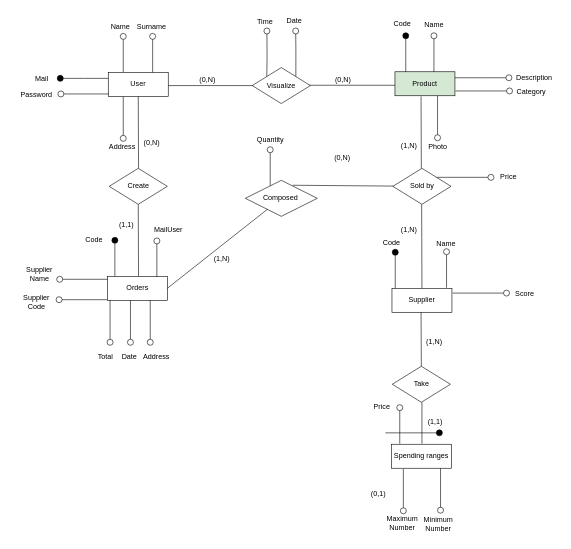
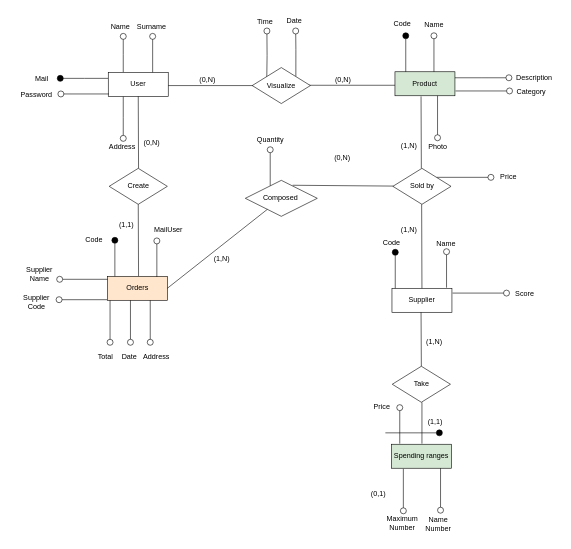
  <mxCell id="0" />
  <mxCell id="1" parent="0" />
  <mxCell id="2" style="edgeStyle=orthogonalEdgeStyle;rounded=0;orthogonalLoop=1;jettySize=auto;html=1;exitX=0.25;exitY=0;exitDx=0;exitDy=0;endArrow=oval;endFill=0;endSize=10;" parent="1" source="5" edge="1"><mxGeometry relative="1" as="geometry"><mxPoint x="205" y="60" as="targetPoint" /></mxGeometry></mxCell>
  <mxCell id="3" style="edgeStyle=orthogonalEdgeStyle;rounded=0;orthogonalLoop=1;jettySize=auto;html=1;exitX=0;exitY=0.25;exitDx=0;exitDy=0;endArrow=oval;endFill=1;endSize=10;" parent="1" source="5" edge="1"><mxGeometry relative="1" as="geometry"><mxPoint x="100" y="130" as="targetPoint" /></mxGeometry></mxCell>
  <mxCell id="4" style="edgeStyle=orthogonalEdgeStyle;rounded=0;orthogonalLoop=1;jettySize=auto;html=1;exitX=0.25;exitY=1;exitDx=0;exitDy=0;endArrow=oval;endFill=0;endSize=10;" parent="1" source="5" edge="1"><mxGeometry relative="1" as="geometry"><mxPoint x="205" y="230" as="targetPoint" /></mxGeometry></mxCell>
  <mxCell id="5" value="User" style="whiteSpace=wrap;html=1;align=center;" parent="1" vertex="1"><mxGeometry x="180" y="120" width="100" height="40" as="geometry" /></mxCell>
  <mxCell id="6" value="Name" style="text;html=1;align=center;verticalAlign=middle;resizable=0;points=[];autosize=1;strokeColor=none;fillColor=none;" parent="1" vertex="1"><mxGeometry x="170" y="30" width="60" height="30" as="geometry" /></mxCell>
  <mxCell id="7" style="edgeStyle=orthogonalEdgeStyle;rounded=0;orthogonalLoop=1;jettySize=auto;html=1;exitX=0.25;exitY=0;exitDx=0;exitDy=0;endArrow=oval;endFill=0;endSize=10;" parent="1" edge="1"><mxGeometry relative="1" as="geometry"><mxPoint x="254" y="120" as="sourcePoint" /><mxPoint x="254" y="60" as="targetPoint" /></mxGeometry></mxCell>
  <mxCell id="8" value="Surname" style="text;html=1;align=center;verticalAlign=middle;resizable=0;points=[];autosize=1;strokeColor=none;fillColor=none;" parent="1" vertex="1"><mxGeometry x="217" y="30" width="70" height="30" as="geometry" /></mxCell>
  <mxCell id="9" style="edgeStyle=orthogonalEdgeStyle;rounded=0;orthogonalLoop=1;jettySize=auto;html=1;exitX=0;exitY=0.25;exitDx=0;exitDy=0;endArrow=oval;endFill=0;endSize=10;" parent="1" edge="1"><mxGeometry relative="1" as="geometry"><mxPoint x="181" y="156" as="sourcePoint" /><mxPoint x="101" y="156" as="targetPoint" /></mxGeometry></mxCell>
  <mxCell id="10" value="Mail" style="text;html=1;align=center;verticalAlign=middle;resizable=0;points=[];autosize=1;strokeColor=none;fillColor=none;" parent="1" vertex="1"><mxGeometry x="44" y="116" width="50" height="30" as="geometry" /></mxCell>
  <mxCell id="11" value="Password" style="text;html=1;align=center;verticalAlign=middle;resizable=0;points=[];autosize=1;strokeColor=none;fillColor=none;" parent="1" vertex="1"><mxGeometry x="20" y="142" width="80" height="30" as="geometry" /></mxCell>
  <mxCell id="12" value="Address" style="text;html=1;align=center;verticalAlign=middle;resizable=0;points=[];autosize=1;strokeColor=none;fillColor=none;" parent="1" vertex="1"><mxGeometry x="168" y="230" width="70" height="30" as="geometry" /></mxCell>
  <mxCell id="13" style="edgeStyle=orthogonalEdgeStyle;rounded=0;orthogonalLoop=1;jettySize=auto;html=1;exitX=1;exitY=0.25;exitDx=0;exitDy=0;endSize=10;endArrow=oval;endFill=0;" parent="1" source="14" edge="1"><mxGeometry relative="1" as="geometry"><mxPoint x="848" y="129" as="targetPoint" /></mxGeometry></mxCell>
  <mxCell id="14" value="Product" style="whiteSpace=wrap;html=1;align=center;fillColor=#d5e8d4;" parent="1" vertex="1"><mxGeometry x="658" y="119" width="100" height="40" as="geometry" /></mxCell>
  <mxCell id="15" style="edgeStyle=orthogonalEdgeStyle;rounded=0;orthogonalLoop=1;jettySize=auto;html=1;exitX=0.25;exitY=0;exitDx=0;exitDy=0;endArrow=oval;endFill=1;endSize=10;" parent="1" edge="1"><mxGeometry relative="1" as="geometry"><mxPoint x="676" y="119" as="sourcePoint" /><mxPoint x="676" y="59" as="targetPoint" /></mxGeometry></mxCell>
  <mxCell id="16" value="Code" style="text;html=1;align=center;verticalAlign=middle;resizable=0;points=[];autosize=1;strokeColor=none;fillColor=none;" parent="1" vertex="1"><mxGeometry x="645" y="24" width="50" height="30" as="geometry" /></mxCell>
  <mxCell id="17" style="edgeStyle=orthogonalEdgeStyle;rounded=0;orthogonalLoop=1;jettySize=auto;html=1;exitX=0.25;exitY=0;exitDx=0;exitDy=0;endArrow=oval;endFill=0;endSize=10;" parent="1" edge="1"><mxGeometry relative="1" as="geometry"><mxPoint x="723" y="119" as="sourcePoint" /><mxPoint x="723" y="59" as="targetPoint" /></mxGeometry></mxCell>
  <mxCell id="18" value="Name" style="text;html=1;align=center;verticalAlign=middle;resizable=0;points=[];autosize=1;strokeColor=none;fillColor=none;" parent="1" vertex="1"><mxGeometry x="693" y="26" width="60" height="30" as="geometry" /></mxCell>
  <mxCell id="19" value="Description" style="text;html=1;align=center;verticalAlign=middle;resizable=0;points=[];autosize=1;strokeColor=none;fillColor=none;" parent="1" vertex="1"><mxGeometry x="850" y="114" width="80" height="30" as="geometry" /></mxCell>
  <mxCell id="20" style="edgeStyle=orthogonalEdgeStyle;rounded=0;orthogonalLoop=1;jettySize=auto;html=1;exitX=1;exitY=0.25;exitDx=0;exitDy=0;endSize=10;endArrow=oval;endFill=0;" parent="1" edge="1"><mxGeometry relative="1" as="geometry"><mxPoint x="759" y="151" as="sourcePoint" /><mxPoint x="849" y="151" as="targetPoint" /></mxGeometry></mxCell>
  <mxCell id="21" value="Category" style="text;html=1;align=center;verticalAlign=middle;resizable=0;points=[];autosize=1;strokeColor=none;fillColor=none;" parent="1" vertex="1"><mxGeometry x="850" y="138" width="70" height="30" as="geometry" /></mxCell>
  <mxCell id="22" style="edgeStyle=orthogonalEdgeStyle;rounded=0;orthogonalLoop=1;jettySize=auto;html=1;exitX=0.25;exitY=1;exitDx=0;exitDy=0;endArrow=oval;endFill=0;endSize=10;" parent="1" edge="1"><mxGeometry relative="1" as="geometry"><mxPoint x="729" y="159" as="sourcePoint" /><mxPoint x="729" y="229" as="targetPoint" /></mxGeometry></mxCell>
  <mxCell id="23" value="Photo" style="text;html=1;align=center;verticalAlign=middle;resizable=0;points=[];autosize=1;strokeColor=none;fillColor=none;" parent="1" vertex="1"><mxGeometry x="704" y="230" width="50" height="30" as="geometry" /></mxCell>
  <mxCell id="24" value="Supplier" style="whiteSpace=wrap;html=1;align=center;" parent="1" vertex="1"><mxGeometry x="653" y="480" width="100" height="40" as="geometry" /></mxCell>
  <mxCell id="25" style="edgeStyle=orthogonalEdgeStyle;rounded=0;orthogonalLoop=1;jettySize=auto;html=1;exitX=0.25;exitY=0;exitDx=0;exitDy=0;endArrow=oval;endFill=1;endSize=10;" parent="1" edge="1"><mxGeometry relative="1" as="geometry"><mxPoint x="658.5" y="480" as="sourcePoint" /><mxPoint x="658.5" y="420" as="targetPoint" /></mxGeometry></mxCell>
  <mxCell id="26" value="Code" style="text;html=1;align=center;verticalAlign=middle;resizable=0;points=[];autosize=1;strokeColor=none;fillColor=none;" parent="1" vertex="1"><mxGeometry x="627" y="390" width="50" height="30" as="geometry" /></mxCell>
  <mxCell id="27" style="edgeStyle=orthogonalEdgeStyle;rounded=0;orthogonalLoop=1;jettySize=auto;html=1;exitX=0.25;exitY=0;exitDx=0;exitDy=0;endArrow=oval;endFill=0;endSize=10;" parent="1" edge="1"><mxGeometry relative="1" as="geometry"><mxPoint x="744" y="479" as="sourcePoint" /><mxPoint x="744" y="419" as="targetPoint" /></mxGeometry></mxCell>
  <mxCell id="28" value="Name" style="text;html=1;align=center;verticalAlign=middle;resizable=0;points=[];autosize=1;strokeColor=none;fillColor=none;" parent="1" vertex="1"><mxGeometry x="713" y="391" width="60" height="30" as="geometry" /></mxCell>
  <mxCell id="29" style="edgeStyle=orthogonalEdgeStyle;rounded=0;orthogonalLoop=1;jettySize=auto;html=1;exitX=1;exitY=0.25;exitDx=0;exitDy=0;endSize=10;endArrow=oval;endFill=0;" parent="1" edge="1"><mxGeometry relative="1" as="geometry"><mxPoint x="754" y="488" as="sourcePoint" /><mxPoint x="844" y="488" as="targetPoint" /></mxGeometry></mxCell>
  <mxCell id="30" value="Score" style="text;html=1;align=center;verticalAlign=middle;resizable=0;points=[];autosize=1;strokeColor=none;fillColor=none;" parent="1" vertex="1"><mxGeometry x="849" y="475" width="50" height="30" as="geometry" /></mxCell>
- <mxCell id="31" value="Spending ranges" style="whiteSpace=wrap;html=1;align=center;" parent="1" vertex="1"><mxGeometry x="652" y="740" width="100" height="40" as="geometry" /></mxCell>
+ <mxCell id="31" value="Spending ranges" style="whiteSpace=wrap;html=1;align=center;fillColor=#d5e8d4;" parent="1" vertex="1"><mxGeometry x="652" y="740" width="100" height="40" as="geometry" /></mxCell>
  <mxCell id="32" value="Take" style="shape=rhombus;perimeter=rhombusPerimeter;whiteSpace=wrap;html=1;align=center;" parent="1" vertex="1"><mxGeometry x="653.5" y="610" width="97" height="60" as="geometry" /></mxCell>
  <mxCell id="33" value="" style="endArrow=none;html=1;rounded=0;exitX=0.5;exitY=0;exitDx=0;exitDy=0;" parent="1" source="32" edge="1"><mxGeometry relative="1" as="geometry"><mxPoint x="700" y="610" as="sourcePoint" /><mxPoint x="701.5" y="520" as="targetPoint" /><Array as="points" /></mxGeometry></mxCell>
  <mxCell id="34" value="(1,N)" style="resizable=0;html=1;whiteSpace=wrap;align=right;verticalAlign=bottom;" parent="33" connectable="0" vertex="1"><mxGeometry x="1" relative="1" as="geometry"><mxPoint x="36" y="58" as="offset" /></mxGeometry></mxCell>
  <mxCell id="35" value="" style="endArrow=none;html=1;rounded=0;exitX=0.5;exitY=0;exitDx=0;exitDy=0;" parent="1" edge="1"><mxGeometry relative="1" as="geometry"><mxPoint x="703" y="739" as="sourcePoint" /><mxPoint x="703" y="670" as="targetPoint" /><Array as="points" /></mxGeometry></mxCell>
  <mxCell id="36" value="(1,1)" style="resizable=0;html=1;whiteSpace=wrap;align=left;verticalAlign=bottom;" parent="35" connectable="0" vertex="1"><mxGeometry x="-1" relative="1" as="geometry"><mxPoint x="8" y="-29" as="offset" /></mxGeometry></mxCell>
  <mxCell id="37" style="edgeStyle=orthogonalEdgeStyle;rounded=0;orthogonalLoop=1;jettySize=auto;html=1;exitX=0.25;exitY=0;exitDx=0;exitDy=0;endArrow=oval;endFill=0;endSize=10;" parent="1" edge="1"><mxGeometry relative="1" as="geometry"><mxPoint x="666" y="739" as="sourcePoint" /><mxPoint x="666" y="679" as="targetPoint" /></mxGeometry></mxCell>
  <mxCell id="38" value="Price" style="text;html=1;align=center;verticalAlign=middle;resizable=0;points=[];autosize=1;strokeColor=none;fillColor=none;" parent="1" vertex="1"><mxGeometry x="611" y="663" width="50" height="30" as="geometry" /></mxCell>
  <mxCell id="39" style="edgeStyle=orthogonalEdgeStyle;rounded=0;orthogonalLoop=1;jettySize=auto;html=1;exitX=1;exitY=0.25;exitDx=0;exitDy=0;endSize=10;endArrow=oval;endFill=1;" parent="1" edge="1"><mxGeometry relative="1" as="geometry"><mxPoint x="642" y="721" as="sourcePoint" /><mxPoint x="732" y="721" as="targetPoint" /></mxGeometry></mxCell>
  <mxCell id="40" style="edgeStyle=orthogonalEdgeStyle;rounded=0;orthogonalLoop=1;jettySize=auto;html=1;exitX=0.25;exitY=1;exitDx=0;exitDy=0;endArrow=oval;endFill=0;endSize=10;" parent="1" edge="1"><mxGeometry relative="1" as="geometry"><mxPoint x="734" y="780" as="sourcePoint" /><mxPoint x="734" y="850" as="targetPoint" /></mxGeometry></mxCell>
- <mxCell id="41" value="Minimum&lt;br&gt;Number" style="text;html=1;align=center;verticalAlign=middle;resizable=0;points=[];autosize=1;strokeColor=none;fillColor=none;" parent="1" vertex="1"><mxGeometry x="695" y="853" width="70" height="40" as="geometry" /></mxCell>
+ <mxCell id="41" value="Name&lt;br&gt;Number" style="text;html=1;align=center;verticalAlign=middle;resizable=0;points=[];autosize=1;strokeColor=none;fillColor=none;" parent="1" vertex="1"><mxGeometry x="695" y="853" width="70" height="40" as="geometry" /></mxCell>
  <mxCell id="42" style="edgeStyle=orthogonalEdgeStyle;rounded=0;orthogonalLoop=1;jettySize=auto;html=1;exitX=0.25;exitY=1;exitDx=0;exitDy=0;endArrow=oval;endFill=0;endSize=10;" parent="1" edge="1"><mxGeometry relative="1" as="geometry"><mxPoint x="672" y="781" as="sourcePoint" /><mxPoint x="672" y="851" as="targetPoint" /></mxGeometry></mxCell>
  <mxCell id="43" value="Maximum&lt;br&gt;Number" style="text;html=1;align=center;verticalAlign=middle;resizable=0;points=[];autosize=1;strokeColor=none;fillColor=none;" parent="1" vertex="1"><mxGeometry x="630" y="851" width="80" height="40" as="geometry" /></mxCell>
  <mxCell id="44" value="(0,1)" style="text;html=1;align=center;verticalAlign=middle;resizable=0;points=[];autosize=1;strokeColor=none;fillColor=none;" parent="1" vertex="1"><mxGeometry x="605" y="808" width="50" height="30" as="geometry" /></mxCell>
  <mxCell id="45" value="" style="endArrow=none;html=1;rounded=0;" parent="1" edge="1"><mxGeometry relative="1" as="geometry"><mxPoint x="702" y="280" as="sourcePoint" /><mxPoint x="701.5" y="160" as="targetPoint" /><Array as="points" /></mxGeometry></mxCell>
  <mxCell id="46" value="(1,N)" style="resizable=0;html=1;whiteSpace=wrap;align=right;verticalAlign=bottom;" parent="45" connectable="0" vertex="1"><mxGeometry x="1" relative="1" as="geometry"><mxPoint x="-6" y="90" as="offset" /></mxGeometry></mxCell>
  <mxCell id="47" style="edgeStyle=orthogonalEdgeStyle;rounded=0;orthogonalLoop=1;jettySize=auto;html=1;exitX=1;exitY=0;exitDx=0;exitDy=0;endSize=10;endArrow=oval;endFill=0;" parent="1" source="48" edge="1"><mxGeometry relative="1" as="geometry"><mxPoint x="818" y="295" as="targetPoint" /></mxGeometry></mxCell>
  <mxCell id="48" value="Sold by" style="shape=rhombus;perimeter=rhombusPerimeter;whiteSpace=wrap;html=1;align=center;" parent="1" vertex="1"><mxGeometry x="654.5" y="280" width="97" height="60" as="geometry" /></mxCell>
  <mxCell id="49" value="" style="endArrow=none;html=1;rounded=0;exitX=0.5;exitY=0;exitDx=0;exitDy=0;" parent="1" source="24" edge="1"><mxGeometry relative="1" as="geometry"><mxPoint x="703" y="460" as="sourcePoint" /><mxPoint x="702.5" y="340" as="targetPoint" /><Array as="points" /></mxGeometry></mxCell>
  <mxCell id="50" value="(1,N)" style="resizable=0;html=1;whiteSpace=wrap;align=right;verticalAlign=bottom;" parent="49" connectable="0" vertex="1"><mxGeometry x="1" relative="1" as="geometry"><mxPoint x="-7" y="50" as="offset" /></mxGeometry></mxCell>
  <mxCell id="51" value="" style="endArrow=none;html=1;rounded=0;" parent="1" edge="1"><mxGeometry relative="1" as="geometry"><mxPoint x="280" y="142" as="sourcePoint" /><mxPoint x="440" y="142" as="targetPoint" /></mxGeometry></mxCell>
  <mxCell id="52" value="(0,N)" style="resizable=0;html=1;whiteSpace=wrap;align=right;verticalAlign=bottom;" parent="51" connectable="0" vertex="1"><mxGeometry x="1" relative="1" as="geometry"><mxPoint x="-80" y="-2" as="offset" /></mxGeometry></mxCell>
  <mxCell id="53" value="" style="endArrow=none;html=1;rounded=0;" parent="1" edge="1"><mxGeometry relative="1" as="geometry"><mxPoint x="498" y="141.5" as="sourcePoint" /><mxPoint x="658" y="141.5" as="targetPoint" /></mxGeometry></mxCell>
  <mxCell id="54" value="(0,N)" style="resizable=0;html=1;whiteSpace=wrap;align=right;verticalAlign=bottom;" parent="53" connectable="0" vertex="1"><mxGeometry x="1" relative="1" as="geometry"><mxPoint x="-72" y="-1" as="offset" /></mxGeometry></mxCell>
  <mxCell id="55" style="edgeStyle=orthogonalEdgeStyle;rounded=0;orthogonalLoop=1;jettySize=auto;html=1;exitX=1;exitY=0;exitDx=0;exitDy=0;endSize=10;endArrow=oval;endFill=0;" parent="1" source="57" edge="1"><mxGeometry relative="1" as="geometry"><mxPoint x="492.5" y="51" as="targetPoint" /></mxGeometry></mxCell>
  <mxCell id="56" style="edgeStyle=orthogonalEdgeStyle;rounded=0;orthogonalLoop=1;jettySize=auto;html=1;exitX=0;exitY=0;exitDx=0;exitDy=0;endSize=10;endArrow=oval;endFill=0;" edge="1" parent="1"><mxGeometry relative="1" as="geometry"><mxPoint x="444.25" y="132" as="sourcePoint" /><mxPoint x="444.5" y="51" as="targetPoint" /></mxGeometry></mxCell>
  <mxCell id="57" value="Visualize" style="shape=rhombus;perimeter=rhombusPerimeter;whiteSpace=wrap;html=1;align=center;" parent="1" vertex="1"><mxGeometry x="420" y="112" width="97" height="60" as="geometry" /></mxCell>
  <mxCell id="58" value="" style="endArrow=none;html=1;rounded=0;" parent="1" edge="1"><mxGeometry relative="1" as="geometry"><mxPoint x="230.5" y="280" as="sourcePoint" /><mxPoint x="230" y="160" as="targetPoint" /><Array as="points" /></mxGeometry></mxCell>
  <mxCell id="59" value="(0,N)" style="resizable=0;html=1;whiteSpace=wrap;align=right;verticalAlign=bottom;" parent="58" connectable="0" vertex="1"><mxGeometry x="1" relative="1" as="geometry"><mxPoint x="37" y="86" as="offset" /></mxGeometry></mxCell>
  <mxCell id="60" value="Create" style="shape=rhombus;perimeter=rhombusPerimeter;whiteSpace=wrap;html=1;align=center;" parent="1" vertex="1"><mxGeometry x="181.5" y="280" width="97" height="60" as="geometry" /></mxCell>
  <mxCell id="61" value="" style="endArrow=none;html=1;rounded=0;" parent="1" edge="1"><mxGeometry relative="1" as="geometry"><mxPoint x="230.5" y="460" as="sourcePoint" /><mxPoint x="230" y="340" as="targetPoint" /><Array as="points" /></mxGeometry></mxCell>
  <mxCell id="62" value="(1,1)" style="resizable=0;html=1;whiteSpace=wrap;align=right;verticalAlign=bottom;" parent="61" connectable="0" vertex="1"><mxGeometry x="1" relative="1" as="geometry"><mxPoint x="-6" y="42" as="offset" /></mxGeometry></mxCell>
- <mxCell id="63" value="Orders" style="whiteSpace=wrap;html=1;align=center;" parent="1" vertex="1"><mxGeometry x="178.5" y="460" width="100" height="40" as="geometry" /></mxCell>
+ <mxCell id="63" value="Orders" style="whiteSpace=wrap;html=1;align=center;fillColor=#ffe6cc;" parent="1" vertex="1"><mxGeometry x="178.5" y="460" width="100" height="40" as="geometry" /></mxCell>
  <mxCell id="64" style="edgeStyle=orthogonalEdgeStyle;rounded=0;orthogonalLoop=1;jettySize=auto;html=1;exitX=0.25;exitY=0;exitDx=0;exitDy=0;endArrow=oval;endFill=1;endSize=10;" parent="1" edge="1"><mxGeometry relative="1" as="geometry"><mxPoint x="191" y="460" as="sourcePoint" /><mxPoint x="191" y="400" as="targetPoint" /></mxGeometry></mxCell>
  <mxCell id="65" value="Code" style="text;html=1;align=center;verticalAlign=middle;resizable=0;points=[];autosize=1;strokeColor=none;fillColor=none;" parent="1" vertex="1"><mxGeometry x="131" y="384" width="50" height="30" as="geometry" /></mxCell>
  <mxCell id="66" style="edgeStyle=orthogonalEdgeStyle;rounded=0;orthogonalLoop=1;jettySize=auto;html=1;exitX=0;exitY=0.25;exitDx=0;exitDy=0;endArrow=oval;endFill=0;endSize=10;" parent="1" edge="1"><mxGeometry relative="1" as="geometry"><mxPoint x="179" y="465" as="sourcePoint" /><mxPoint x="99" y="465" as="targetPoint" /></mxGeometry></mxCell>
  <mxCell id="67" value="Supplier&lt;br&gt;Name" style="text;html=1;align=center;verticalAlign=middle;resizable=0;points=[];autosize=1;strokeColor=none;fillColor=none;" parent="1" vertex="1"><mxGeometry x="30" y="436" width="70" height="40" as="geometry" /></mxCell>
  <mxCell id="68" style="edgeStyle=orthogonalEdgeStyle;rounded=0;orthogonalLoop=1;jettySize=auto;html=1;exitX=0;exitY=0.25;exitDx=0;exitDy=0;endArrow=oval;endFill=0;endSize=10;" parent="1" edge="1"><mxGeometry relative="1" as="geometry"><mxPoint x="178" y="499" as="sourcePoint" /><mxPoint x="98" y="499" as="targetPoint" /></mxGeometry></mxCell>
  <mxCell id="69" value="Total" style="text;html=1;align=center;verticalAlign=middle;resizable=0;points=[];autosize=1;strokeColor=none;fillColor=none;" parent="1" vertex="1"><mxGeometry x="150" y="579" width="50" height="30" as="geometry" /></mxCell>
  <mxCell id="70" style="edgeStyle=orthogonalEdgeStyle;rounded=0;orthogonalLoop=1;jettySize=auto;html=1;exitX=0.25;exitY=1;exitDx=0;exitDy=0;endArrow=oval;endFill=0;endSize=10;" parent="1" edge="1"><mxGeometry relative="1" as="geometry"><mxPoint x="217" y="500" as="sourcePoint" /><mxPoint x="217" y="570" as="targetPoint" /></mxGeometry></mxCell>
  <mxCell id="71" value="Date" style="text;html=1;align=center;verticalAlign=middle;resizable=0;points=[];autosize=1;strokeColor=none;fillColor=none;" parent="1" vertex="1"><mxGeometry x="190" y="579" width="50" height="30" as="geometry" /></mxCell>
  <mxCell id="72" style="edgeStyle=orthogonalEdgeStyle;rounded=0;orthogonalLoop=1;jettySize=auto;html=1;exitX=0.25;exitY=1;exitDx=0;exitDy=0;endArrow=oval;endFill=0;endSize=10;" parent="1" edge="1"><mxGeometry relative="1" as="geometry"><mxPoint x="250" y="500" as="sourcePoint" /><mxPoint x="250" y="570" as="targetPoint" /></mxGeometry></mxCell>
  <mxCell id="73" value="Address" style="text;html=1;align=center;verticalAlign=middle;resizable=0;points=[];autosize=1;strokeColor=none;fillColor=none;" parent="1" vertex="1"><mxGeometry x="225" y="580" width="70" height="30" as="geometry" /></mxCell>
  <mxCell id="74" value="Price" style="text;html=1;align=center;verticalAlign=middle;resizable=0;points=[];autosize=1;strokeColor=none;fillColor=none;" parent="1" vertex="1"><mxGeometry x="822" y="280" width="50" height="30" as="geometry" /></mxCell>
  <mxCell id="75" value="Date" style="text;html=1;align=center;verticalAlign=middle;resizable=0;points=[];autosize=1;strokeColor=none;fillColor=none;" parent="1" vertex="1"><mxGeometry x="465" y="20" width="50" height="30" as="geometry" /></mxCell>
  <mxCell id="76" value="Composed&amp;nbsp;" style="shape=rhombus;perimeter=rhombusPerimeter;whiteSpace=wrap;html=1;align=center;" parent="1" vertex="1"><mxGeometry x="408.5" y="300" width="120" height="60" as="geometry" /></mxCell>
  <mxCell id="77" value="" style="endArrow=none;html=1;rounded=0;" parent="1" target="76" edge="1"><mxGeometry relative="1" as="geometry"><mxPoint x="278.5" y="480" as="sourcePoint" /><mxPoint x="438.5" y="480" as="targetPoint" /></mxGeometry></mxCell>
  <mxCell id="78" value="" style="endArrow=none;html=1;rounded=0;exitX=0.658;exitY=0.137;exitDx=0;exitDy=0;exitPerimeter=0;" parent="1" source="76" target="48" edge="1"><mxGeometry relative="1" as="geometry"><mxPoint x="480" y="309" as="sourcePoint" /><mxPoint x="640" y="309" as="targetPoint" /></mxGeometry></mxCell>
  <mxCell id="79" value="(1,N)" style="text;html=1;align=center;verticalAlign=middle;resizable=0;points=[];autosize=1;strokeColor=none;fillColor=none;" parent="1" vertex="1"><mxGeometry x="344" y="416" width="50" height="30" as="geometry" /></mxCell>
  <mxCell id="80" value="(0,N)" style="text;html=1;align=center;verticalAlign=middle;resizable=0;points=[];autosize=1;strokeColor=none;fillColor=none;" parent="1" vertex="1"><mxGeometry x="545" y="248" width="50" height="30" as="geometry" /></mxCell>
  <mxCell id="81" style="edgeStyle=orthogonalEdgeStyle;rounded=0;orthogonalLoop=1;jettySize=auto;html=1;exitX=0.25;exitY=0;exitDx=0;exitDy=0;endArrow=oval;endFill=0;endSize=10;" parent="1" edge="1"><mxGeometry relative="1" as="geometry"><mxPoint x="450" y="309" as="sourcePoint" /><mxPoint x="450" y="249" as="targetPoint" /></mxGeometry></mxCell>
  <mxCell id="82" value="Quantity" style="text;html=1;align=center;verticalAlign=middle;resizable=0;points=[];autosize=1;strokeColor=none;fillColor=none;" parent="1" vertex="1"><mxGeometry x="415" y="218" width="70" height="30" as="geometry" /></mxCell>
  <mxCell id="83" style="edgeStyle=orthogonalEdgeStyle;rounded=0;orthogonalLoop=1;jettySize=auto;html=1;exitX=0.25;exitY=0;exitDx=0;exitDy=0;endArrow=oval;endFill=0;endSize=10;" parent="1" edge="1"><mxGeometry relative="1" as="geometry"><mxPoint x="261" y="461" as="sourcePoint" /><mxPoint x="261" y="401" as="targetPoint" /></mxGeometry></mxCell>
  <mxCell id="84" value="MailUser" style="text;html=1;align=center;verticalAlign=middle;resizable=0;points=[];autosize=1;strokeColor=none;fillColor=none;" parent="1" vertex="1"><mxGeometry x="245" y="368" width="70" height="30" as="geometry" /></mxCell>
  <mxCell id="85" value="Time" style="text;html=1;align=center;verticalAlign=middle;resizable=0;points=[];autosize=1;strokeColor=none;fillColor=none;" vertex="1" parent="1"><mxGeometry x="416" y="21" width="50" height="30" as="geometry" /></mxCell>
  <mxCell id="86" style="edgeStyle=orthogonalEdgeStyle;rounded=0;orthogonalLoop=1;jettySize=auto;html=1;exitX=0.25;exitY=1;exitDx=0;exitDy=0;endArrow=oval;endFill=0;endSize=10;" edge="1" parent="1"><mxGeometry relative="1" as="geometry"><mxPoint x="183" y="500" as="sourcePoint" /><mxPoint x="183" y="570" as="targetPoint" /></mxGeometry></mxCell>
  <mxCell id="87" value="Supplier&lt;br&gt;Code&lt;br&gt;" style="text;html=1;align=center;verticalAlign=middle;resizable=0;points=[];autosize=1;strokeColor=none;fillColor=none;" vertex="1" parent="1"><mxGeometry x="25" y="483" width="70" height="40" as="geometry" /></mxCell>
